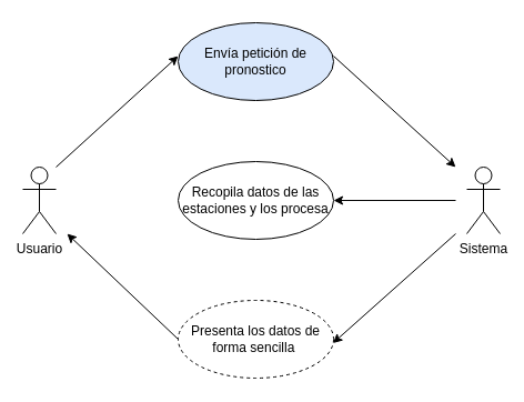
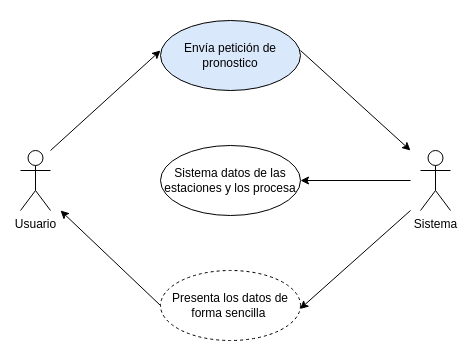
  <mxCell id="0" />
  <mxCell id="1" parent="0" />
  <mxCell id="2" value="Usuario" style="shape=umlActor;verticalLabelPosition=bottom;verticalAlign=top;html=1;outlineConnect=0;" vertex="1" parent="1"><mxGeometry x="20" y="150" width="30" height="60" as="geometry" /></mxCell>
  <mxCell id="3" value="" style="endArrow=classic;html=1;rounded=0;" edge="1" parent="1"><mxGeometry width="50" height="50" relative="1" as="geometry"><mxPoint x="50" y="150" as="sourcePoint" /><mxPoint x="160" y="50" as="targetPoint" /></mxGeometry></mxCell>
  <mxCell id="4" value="Envía petición de pronostico" style="ellipse;whiteSpace=wrap;html=1;fillColor=#dae8fc;" vertex="1" parent="1"><mxGeometry x="160" y="20" width="140" height="70" as="geometry" /></mxCell>
  <mxCell id="5" value="" style="endArrow=classic;html=1;rounded=0;" edge="1" parent="1"><mxGeometry width="50" height="50" relative="1" as="geometry"><mxPoint x="300" y="50" as="sourcePoint" /><mxPoint x="410" y="150" as="targetPoint" /></mxGeometry></mxCell>
  <mxCell id="6" value="Sistema" style="shape=umlActor;verticalLabelPosition=bottom;verticalAlign=top;html=1;outlineConnect=0;" vertex="1" parent="1"><mxGeometry x="420" y="150" width="30" height="60" as="geometry" /></mxCell>
  <mxCell id="7" value="" style="endArrow=classic;html=1;rounded=0;" edge="1" parent="1"><mxGeometry width="50" height="50" relative="1" as="geometry"><mxPoint x="410" y="180" as="sourcePoint" /><mxPoint x="300" y="180" as="targetPoint" /></mxGeometry></mxCell>
- <mxCell id="8" value="Recopila datos de las estaciones y los procesa" style="ellipse;whiteSpace=wrap;html=1;" vertex="1" parent="1"><mxGeometry x="160" y="145" width="140" height="70" as="geometry" /></mxCell>
+ <mxCell id="8" value="Sistema datos de las estaciones y los procesa" style="ellipse;whiteSpace=wrap;html=1;" vertex="1" parent="1"><mxGeometry x="160" y="145" width="140" height="70" as="geometry" /></mxCell>
  <mxCell id="9" value="" style="endArrow=classic;html=1;rounded=0;entryX=0.996;entryY=0.55;entryDx=0;entryDy=0;entryPerimeter=0;" edge="1" parent="1" target="10"><mxGeometry width="50" height="50" relative="1" as="geometry"><mxPoint x="410" y="210" as="sourcePoint" /><mxPoint x="300" y="290" as="targetPoint" /></mxGeometry></mxCell>
  <mxCell id="10" value="Presenta los datos de forma sencilla&amp;nbsp;" style="ellipse;whiteSpace=wrap;html=1;dashed=1;" vertex="1" parent="1"><mxGeometry x="160" y="270" width="140" height="70" as="geometry" /></mxCell>
  <mxCell id="11" value="" style="endArrow=classic;html=1;rounded=0;exitX=0;exitY=0.5;exitDx=0;exitDy=0;" edge="1" parent="1" source="10"><mxGeometry width="50" height="50" relative="1" as="geometry"><mxPoint x="160" y="210" as="sourcePoint" /><mxPoint x="60" y="210" as="targetPoint" /></mxGeometry></mxCell>
